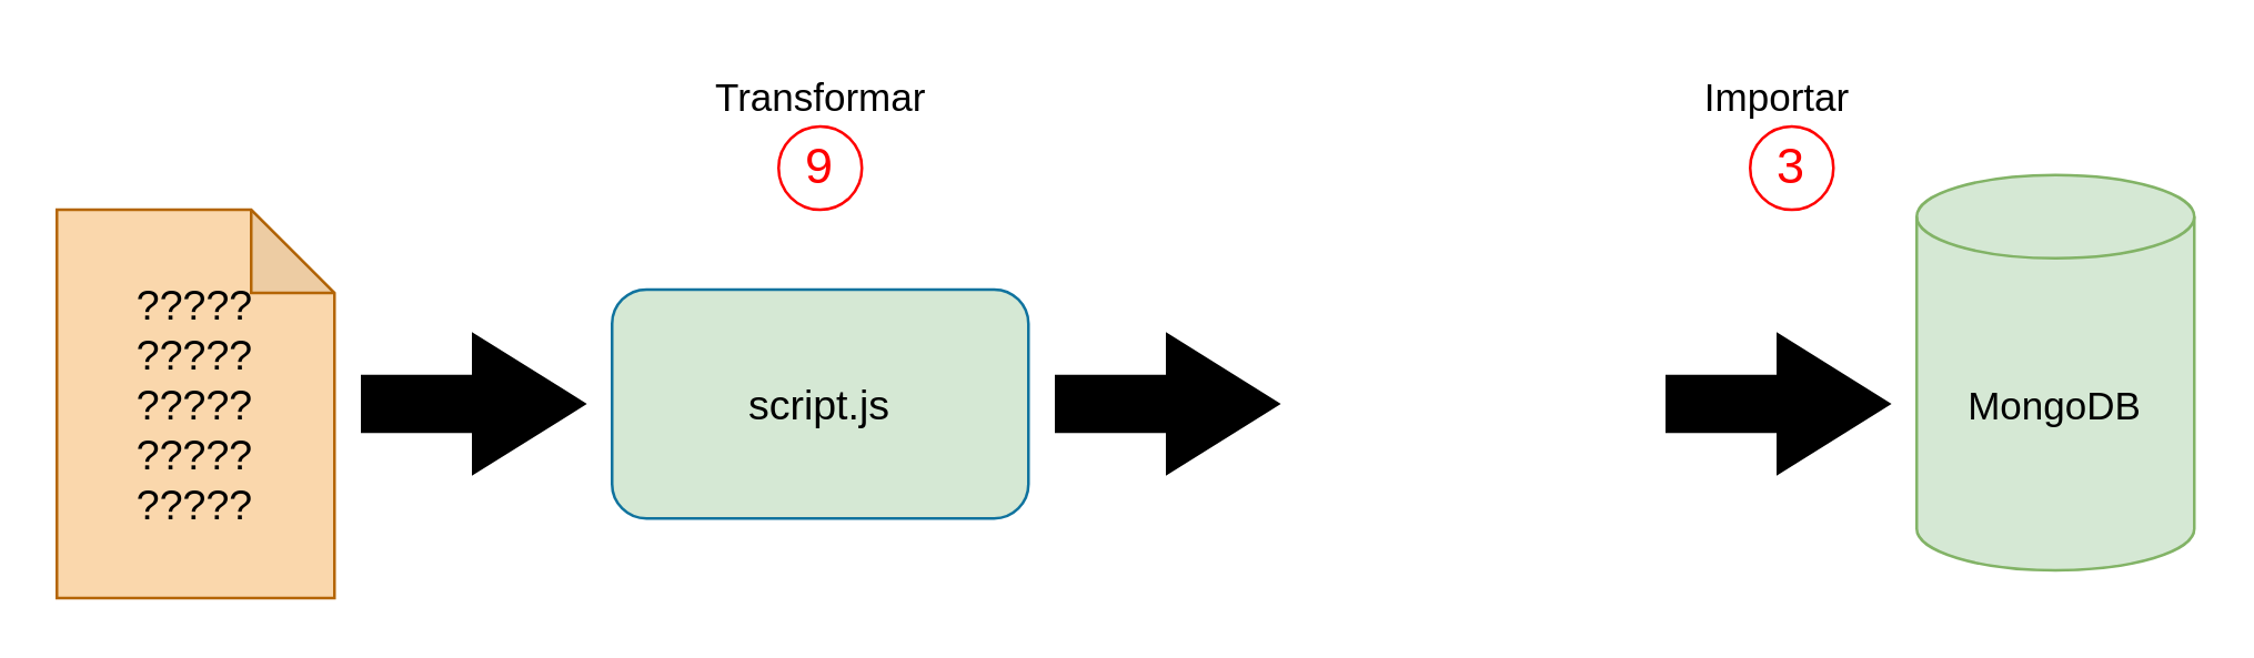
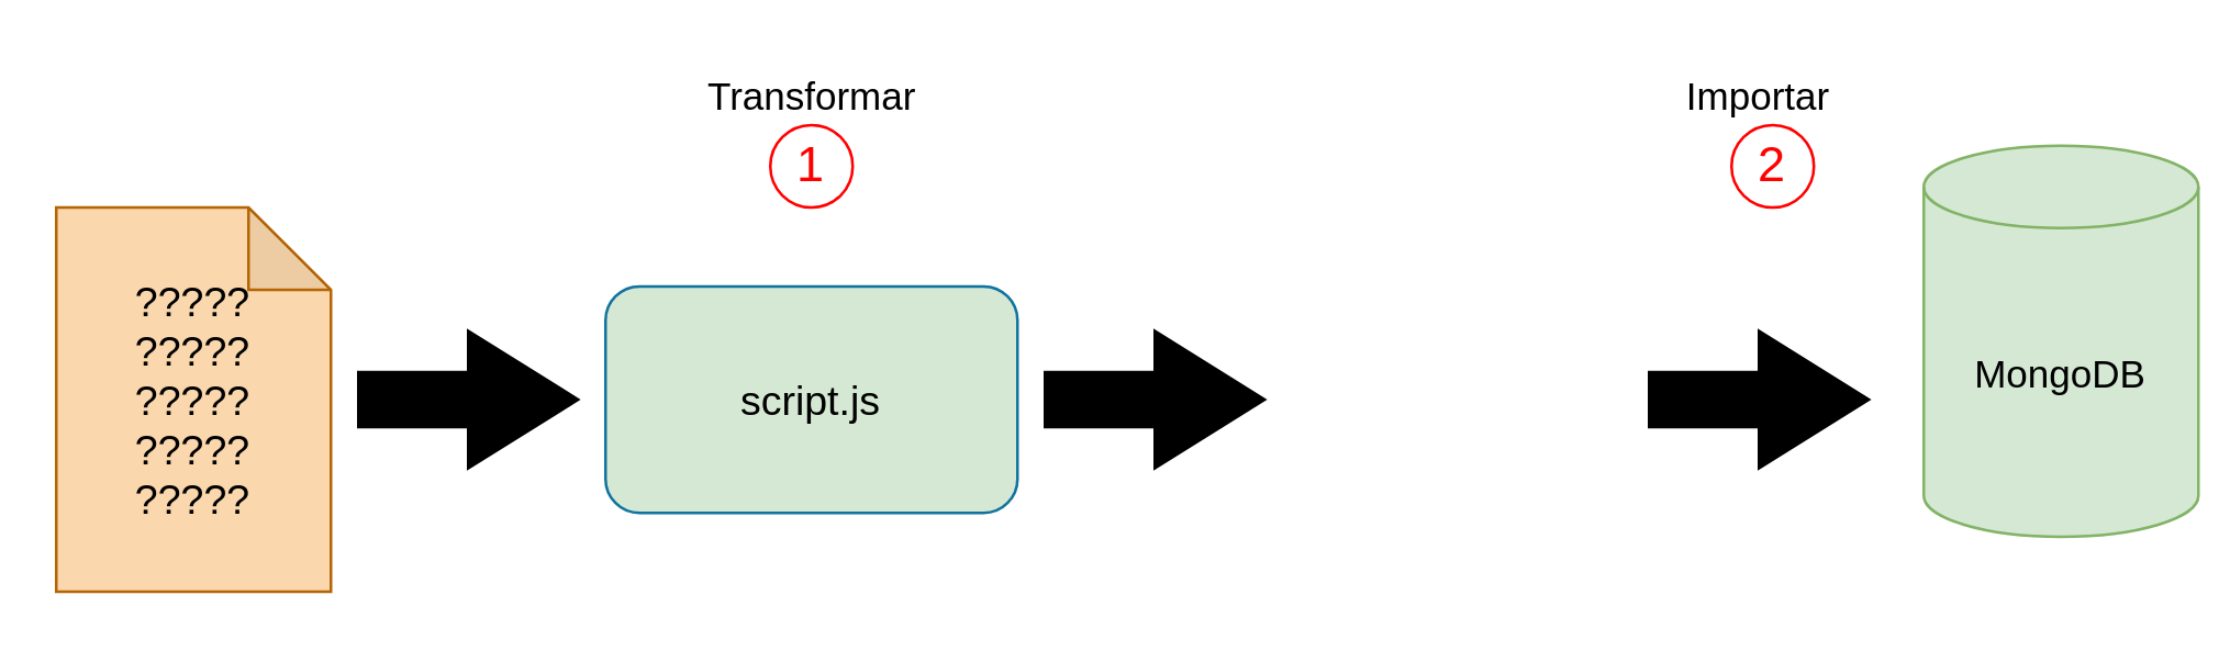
  <mxCell id="0" />
  <mxCell id="1" parent="0" />
  <mxCell id="2" value="&lt;font style=&quot;font-size: 15px;&quot;&gt;?????&lt;/font&gt;&lt;div style=&quot;font-size: 15px;&quot;&gt;&lt;font style=&quot;font-size: 15px;&quot;&gt;?????&lt;/font&gt;&lt;/div&gt;&lt;div style=&quot;font-size: 15px;&quot;&gt;&lt;font style=&quot;font-size: 15px;&quot;&gt;?????&lt;/font&gt;&lt;/div&gt;&lt;div style=&quot;font-size: 15px;&quot;&gt;&lt;font style=&quot;font-size: 15px;&quot;&gt;?????&lt;/font&gt;&lt;/div&gt;&lt;div style=&quot;font-size: 15px;&quot;&gt;&lt;font style=&quot;font-size: 15px;&quot;&gt;?????&lt;/font&gt;&lt;/div&gt;" style="shape=note;whiteSpace=wrap;html=1;backgroundOutline=1;darkOpacity=0.05;align=center;fillColor=#fad7ac;strokeColor=#b46504;" vertex="1" parent="1"><mxGeometry x="20" y="75" width="100" height="140" as="geometry" /></mxCell>
  <mxCell id="3" value="&lt;font style=&quot;font-size: 15px;&quot;&gt;script.js&lt;/font&gt;" style="rounded=1;whiteSpace=wrap;html=1;fillColor=#d5e8d4;strokeColor=#10739e;" vertex="1" parent="1"><mxGeometry x="220" y="103.75" width="150" height="82.5" as="geometry" /></mxCell>
- <mxCell id="4" value="&lt;font style=&quot;font-size: 14px;&quot;&gt;MongoDB&lt;/font&gt;" style="shape=cylinder3;whiteSpace=wrap;html=1;boundedLbl=1;backgroundOutline=1;size=15;fillColor=#d5e8d4;strokeColor=#82b366;" vertex="1" parent="1"><mxGeometry x="690" y="62.5" width="100" height="142.5" as="geometry" /></mxCell>
+ <mxCell id="4" value="&lt;font style=&quot;font-size: 14px;&quot;&gt;MongoDB&lt;/font&gt;" style="shape=cylinder3;whiteSpace=wrap;html=1;boundedLbl=1;backgroundOutline=1;size=15;fillColor=#d5e8d4;strokeColor=#82b366;" vertex="1" parent="1"><mxGeometry x="700" y="52.5" width="100" height="142.5" as="geometry" /></mxCell>
  <mxCell id="5" value="" style="html=1;shadow=0;dashed=0;align=center;verticalAlign=middle;shape=mxgraph.arrows2.arrow;dy=0.6;dx=40;notch=0;fillColor=#000000;" vertex="1" parent="1"><mxGeometry x="130" y="120" width="80" height="50" as="geometry" /></mxCell>
  <mxCell id="6" value="" style="html=1;shadow=0;dashed=0;align=center;verticalAlign=middle;shape=mxgraph.arrows2.arrow;dy=0.6;dx=40;notch=0;strokeColor=default;fillColor=#000000;" vertex="1" parent="1"><mxGeometry x="380" y="120" width="80" height="50" as="geometry" /></mxCell>
  <mxCell id="7" value="" style="html=1;shadow=0;dashed=0;align=center;verticalAlign=middle;shape=mxgraph.arrows2.arrow;dy=0.6;dx=40;notch=0;fillColor=#000000;" vertex="1" parent="1"><mxGeometry x="600" y="120" width="80" height="50" as="geometry" /></mxCell>
  <mxCell id="8" value="&lt;font style=&quot;font-size: 14px;&quot;&gt;Importar&lt;/font&gt;" style="text;html=1;align=center;verticalAlign=middle;whiteSpace=wrap;rounded=0;" vertex="1" parent="1"><mxGeometry x="610" y="20" width="60" height="30" as="geometry" /></mxCell>
  <mxCell id="9" value="&lt;font style=&quot;font-size: 14px;&quot;&gt;Transformar&lt;/font&gt;" style="text;html=1;align=center;verticalAlign=middle;whiteSpace=wrap;rounded=0;" vertex="1" parent="1"><mxGeometry x="252.5" y="20" width="85" height="30" as="geometry" /></mxCell>
- <mxCell id="10" value="&lt;font color=&quot;#ff0000&quot; style=&quot;font-size: 18px;&quot;&gt;9&lt;/font&gt;" style="ellipse;whiteSpace=wrap;html=1;aspect=fixed;fillColor=none;strokeColor=#FF0000;" vertex="1" parent="1"><mxGeometry x="280" y="45" width="30" height="30" as="geometry" /></mxCell>
- <mxCell id="11" value="&lt;font color=&quot;#ff0000&quot; style=&quot;font-size: 18px;&quot;&gt;3&lt;/font&gt;" style="ellipse;whiteSpace=wrap;html=1;aspect=fixed;fillColor=none;strokeColor=#FF0000;" vertex="1" parent="1"><mxGeometry x="630" y="45" width="30" height="30" as="geometry" /></mxCell>
+ <mxCell id="10" value="&lt;font color=&quot;#ff0000&quot; style=&quot;font-size: 18px;&quot;&gt;1&lt;/font&gt;" style="ellipse;whiteSpace=wrap;html=1;aspect=fixed;fillColor=none;strokeColor=#FF0000;" vertex="1" parent="1"><mxGeometry x="280" y="45" width="30" height="30" as="geometry" /></mxCell>
+ <mxCell id="11" value="&lt;font color=&quot;#ff0000&quot; style=&quot;font-size: 18px;&quot;&gt;2&lt;/font&gt;" style="ellipse;whiteSpace=wrap;html=1;aspect=fixed;fillColor=none;strokeColor=#FF0000;" vertex="1" parent="1"><mxGeometry x="630" y="45" width="30" height="30" as="geometry" /></mxCell>
